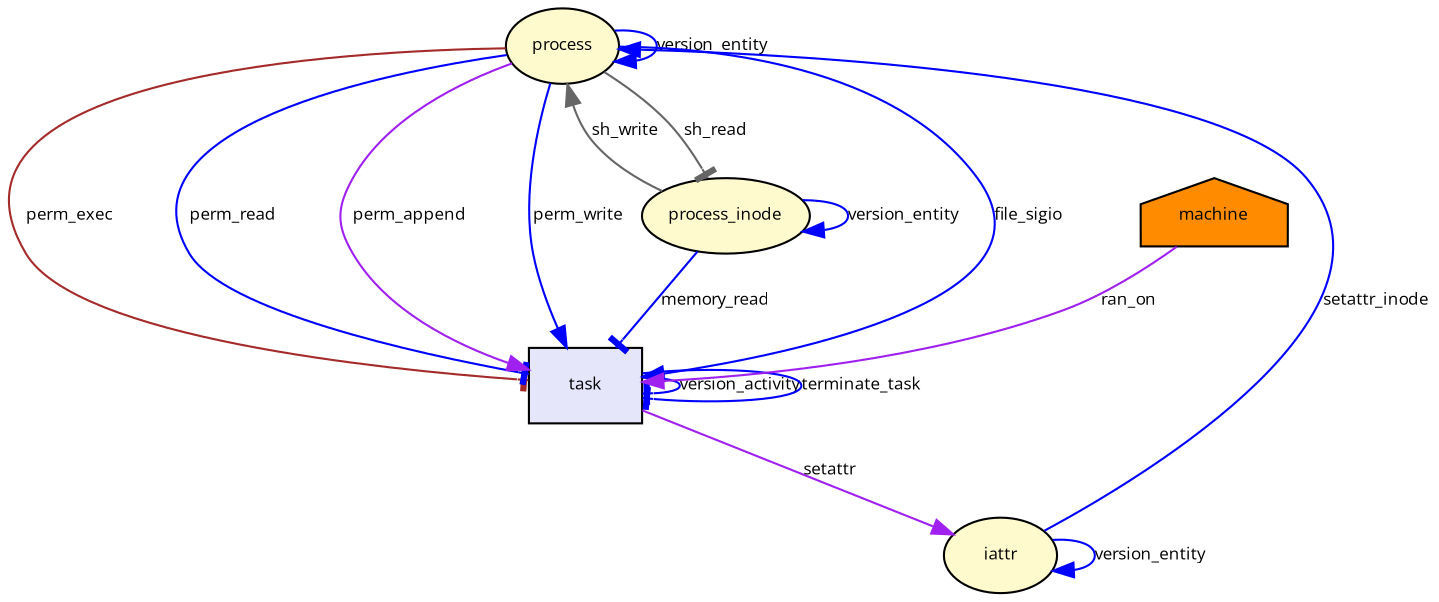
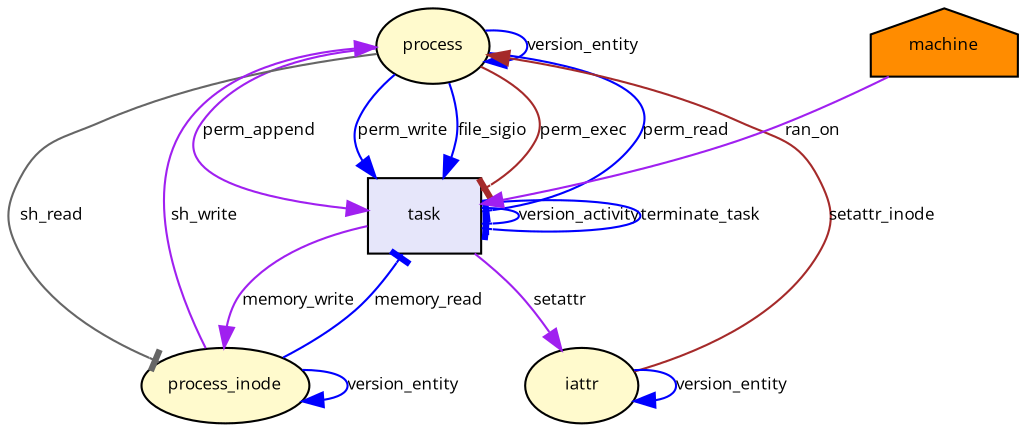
  digraph {
    fontname="Open Sans"
    node [fillcolor="#fffacd" fontname="Open Sans" fontsize=8 shape=ellipse style=filled]
    edge [arrowhead=normal color=blue fontname="Open Sans" fontsize=8]
    n1 [label=process]
    n2 [fillcolor="#e6e6fa" label=task shape=rectangle]
    n3 [label=process_inode]
    n4 [label=iattr]
    n5 [fillcolor="#ff8c00" label=machine shape=house]
    n1 -> n1 [label=version_entity]
    n1 -> n2 [label=file_sigio]
    n1 -> n2 [arrowhead=tee color=brown label=perm_exec]
    n1 -> n2 [arrowhead=tee label=perm_read]
    n1 -> n2 [color=purple label=perm_append]
    n1 -> n2 [label=perm_write]
    n1 -> n3 [arrowhead=tee color=gray40 label=sh_read]
    n2 -> n2 [arrowhead=tee label=version_activity]
    n2 -> n2 [arrowhead=tee label=terminate_task]
+   n2 -> n3 [color=purple label=memory_write]
    n2 -> n4 [color=purple label=setattr]
-   n3 -> n1 [color=gray40 label=sh_write]
+   n3 -> n1 [color=purple label=sh_write]
    n3 -> n2 [arrowhead=tee label=memory_read]
    n3 -> n3 [label=version_entity]
-   n4 -> n1 [label=setattr_inode]
+   n4 -> n1 [color=brown label=setattr_inode]
    n4 -> n4 [label=version_entity]
    n5 -> n2 [color=purple label=ran_on]
  }
